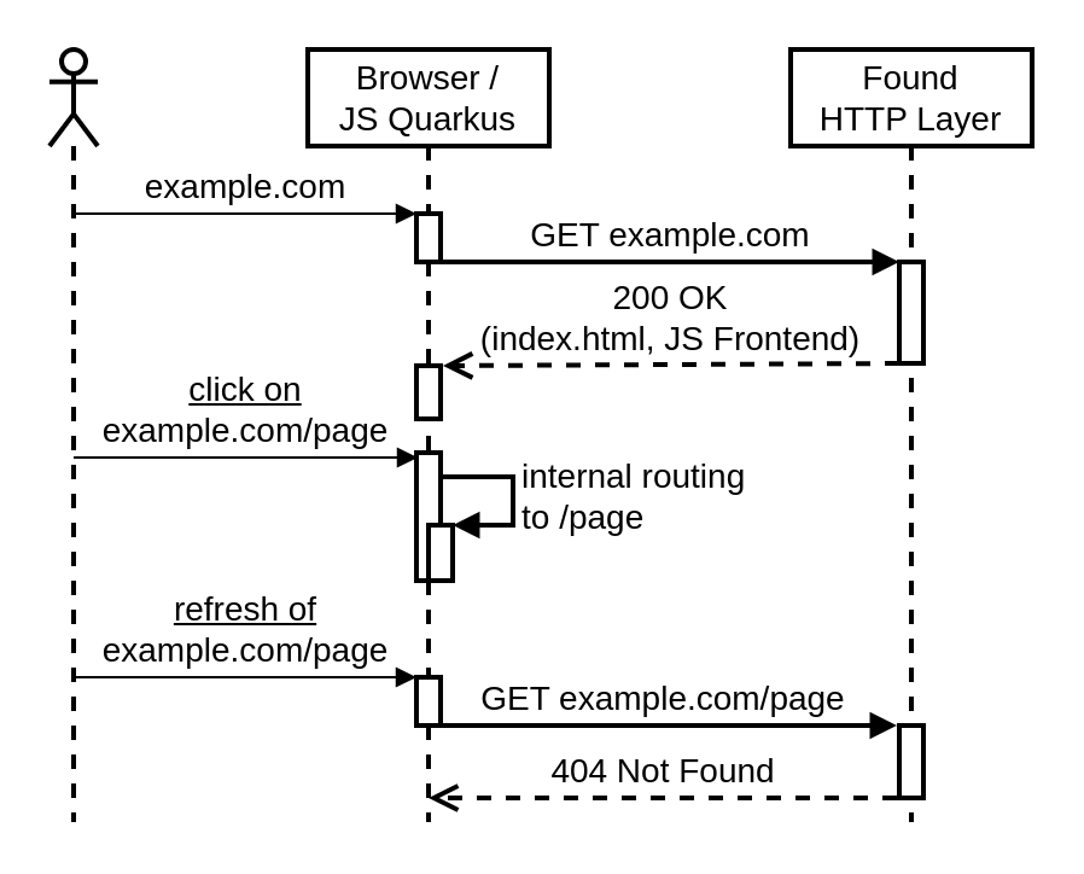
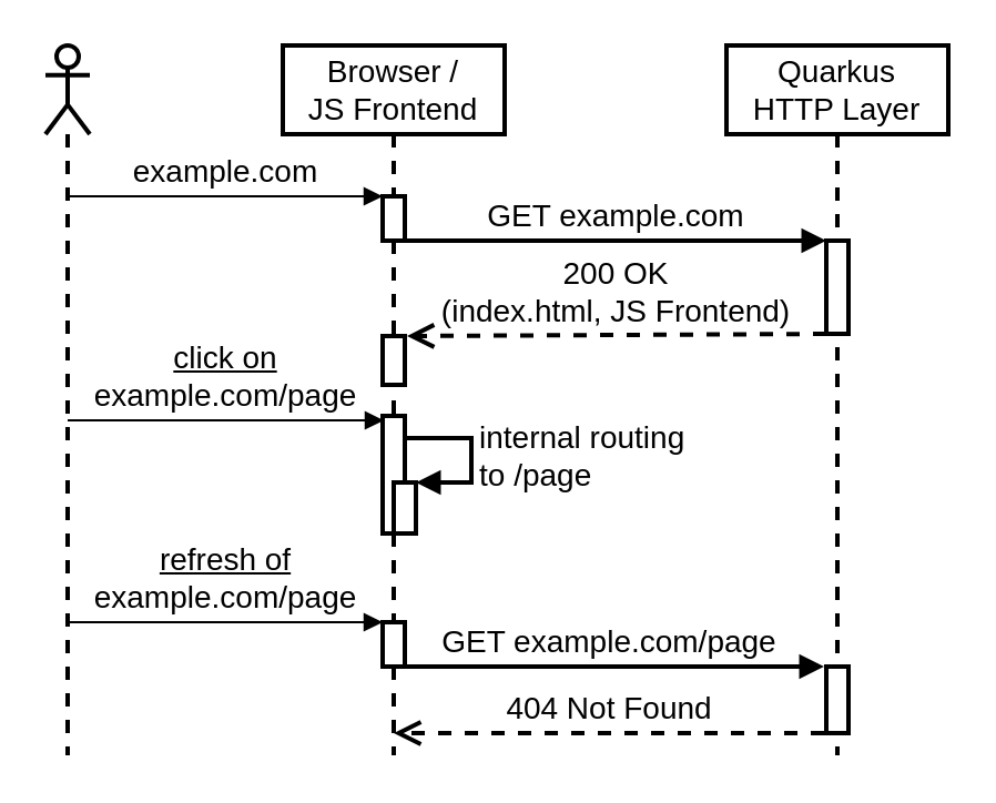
  <mxCell id="0" />
  <mxCell id="1" parent="0" />
- <mxCell id="2" value="Browser / &lt;br&gt;JS Quarkus" style="shape=umlLifeline;perimeter=lifelinePerimeter;whiteSpace=wrap;html=1;container=1;collapsible=0;recursiveResize=0;outlineConnect=0;fontSize=14;strokeWidth=2;" parent="1" vertex="1"><mxGeometry x="127" y="20" width="100" height="320" as="geometry" /></mxCell>
+ <mxCell id="2" value="Browser / &lt;br&gt;JS Frontend" style="shape=umlLifeline;perimeter=lifelinePerimeter;whiteSpace=wrap;html=1;container=1;collapsible=0;recursiveResize=0;outlineConnect=0;fontSize=14;strokeWidth=2;" parent="1" vertex="1"><mxGeometry x="127" y="20" width="100" height="320" as="geometry" /></mxCell>
  <mxCell id="3" value="" style="html=1;points=[];perimeter=orthogonalPerimeter;fontSize=14;strokeWidth=2;" parent="2" vertex="1"><mxGeometry x="45" y="68" width="10" height="20" as="geometry" /></mxCell>
- <mxCell id="4" value="Found&lt;br&gt;HTTP Layer" style="shape=umlLifeline;perimeter=lifelinePerimeter;whiteSpace=wrap;html=1;container=1;collapsible=0;recursiveResize=0;outlineConnect=0;fontSize=14;strokeWidth=2;" parent="1" vertex="1"><mxGeometry x="327" y="20" width="100" height="320" as="geometry" /></mxCell>
+ <mxCell id="4" value="Quarkus&lt;br&gt;HTTP Layer" style="shape=umlLifeline;perimeter=lifelinePerimeter;whiteSpace=wrap;html=1;container=1;collapsible=0;recursiveResize=0;outlineConnect=0;fontSize=14;strokeWidth=2;" parent="1" vertex="1"><mxGeometry x="327" y="20" width="100" height="320" as="geometry" /></mxCell>
  <mxCell id="5" value="" style="html=1;points=[];perimeter=orthogonalPerimeter;fontSize=14;strokeWidth=2;" parent="4" vertex="1"><mxGeometry x="45" y="88" width="10" height="42" as="geometry" /></mxCell>
  <mxCell id="6" value="GET example.com" style="html=1;verticalAlign=bottom;endArrow=block;entryX=0;entryY=0;fontSize=14;exitX=1;exitY=1;exitDx=0;exitDy=0;exitPerimeter=0;strokeWidth=2;" parent="1" source="3" target="5" edge="1"><mxGeometry relative="1" as="geometry"><mxPoint x="242" y="108" as="sourcePoint" /></mxGeometry></mxCell>
  <mxCell id="7" value="example.com" style="html=1;verticalAlign=bottom;endArrow=block;entryX=0;entryY=0;fontSize=14;" parent="1" source="11" target="3" edge="1"><mxGeometry relative="1" as="geometry"><mxPoint x="36.5" y="88" as="sourcePoint" /></mxGeometry></mxCell>
  <mxCell id="8" value="" style="html=1;points=[];perimeter=orthogonalPerimeter;fontSize=14;strokeWidth=2;" parent="1" vertex="1"><mxGeometry x="172" y="151" width="10" height="22" as="geometry" /></mxCell>
  <mxCell id="9" value="200 OK&lt;br&gt;(index.html,&amp;nbsp;JS Frontend)" style="html=1;verticalAlign=bottom;endArrow=open;dashed=1;endSize=8;exitX=0;exitY=1;fontSize=14;entryX=1.1;entryY=0;entryDx=0;entryDy=0;entryPerimeter=0;exitDx=0;exitDy=0;exitPerimeter=0;labelBackgroundColor=none;strokeWidth=2;" parent="1" source="5" target="8" edge="1"><mxGeometry relative="1" as="geometry"><mxPoint x="207" y="148" as="targetPoint" /></mxGeometry></mxCell>
  <mxCell id="10" value="&lt;u&gt;click on&lt;/u&gt;&lt;br&gt;example.com/page" style="html=1;verticalAlign=bottom;endArrow=block;entryX=0;entryY=0;fontSize=14;labelBackgroundColor=none;" parent="1" source="11" edge="1"><mxGeometry relative="1" as="geometry"><mxPoint x="37" y="189" as="sourcePoint" /><mxPoint x="172.5" y="189" as="targetPoint" /></mxGeometry></mxCell>
  <mxCell id="11" value="" style="shape=umlLifeline;participant=umlActor;perimeter=lifelinePerimeter;whiteSpace=wrap;html=1;container=1;collapsible=0;recursiveResize=0;verticalAlign=top;spacingTop=36;outlineConnect=0;fontSize=14;strokeWidth=2;" parent="1" vertex="1"><mxGeometry x="20" y="20" width="20" height="320" as="geometry" /></mxCell>
  <mxCell id="12" value="internal&amp;nbsp;routing&lt;br&gt;to /page" style="edgeStyle=orthogonalEdgeStyle;html=1;align=left;spacingLeft=2;endArrow=block;rounded=0;entryX=1;entryY=0;fontSize=14;strokeWidth=2;" parent="1" edge="1"><mxGeometry relative="1" as="geometry"><mxPoint x="182" y="197" as="sourcePoint" /><Array as="points"><mxPoint x="212" y="197" /></Array><mxPoint x="187" y="217" as="targetPoint" /></mxGeometry></mxCell>
  <mxCell id="13" value="" style="html=1;points=[];perimeter=orthogonalPerimeter;fontSize=14;strokeWidth=2;" parent="1" vertex="1"><mxGeometry x="172" y="187" width="10" height="53" as="geometry" /></mxCell>
  <mxCell id="14" value="" style="html=1;points=[];perimeter=orthogonalPerimeter;fontSize=14;strokeWidth=2;" parent="1" vertex="1"><mxGeometry x="177" y="217" width="10" height="23" as="geometry" /></mxCell>
  <mxCell id="15" value="" style="html=1;points=[];perimeter=orthogonalPerimeter;fontSize=14;strokeWidth=2;" parent="1" vertex="1"><mxGeometry x="172" y="280" width="10" height="20" as="geometry" /></mxCell>
  <mxCell id="16" value="&lt;u&gt;refresh of&lt;/u&gt;&lt;br&gt;example.com/page" style="html=1;verticalAlign=bottom;endArrow=block;fontSize=14;entryX=0;entryY=0;entryDx=0;entryDy=0;entryPerimeter=0;labelBackgroundColor=none;" parent="1" source="11" target="15" edge="1"><mxGeometry relative="1" as="geometry"><mxPoint x="34" y="280" as="sourcePoint" /><mxPoint x="167" y="280" as="targetPoint" /></mxGeometry></mxCell>
  <mxCell id="17" value="GET example.com/page" style="html=1;verticalAlign=bottom;endArrow=block;fontSize=14;exitX=0.5;exitY=1;exitDx=0;exitDy=0;exitPerimeter=0;entryX=-0.1;entryY=0;entryDx=0;entryDy=0;entryPerimeter=0;labelBackgroundColor=none;strokeWidth=2;" parent="1" source="15" target="18" edge="1"><mxGeometry relative="1" as="geometry"><mxPoint x="187" y="300" as="sourcePoint" /><mxPoint x="317" y="300" as="targetPoint" /></mxGeometry></mxCell>
  <mxCell id="18" value="" style="html=1;points=[];perimeter=orthogonalPerimeter;fontSize=14;strokeWidth=2;" parent="1" vertex="1"><mxGeometry x="372" y="300" width="10" height="30" as="geometry" /></mxCell>
  <mxCell id="19" value="404 Not Found" style="html=1;verticalAlign=bottom;endArrow=open;dashed=1;endSize=8;exitX=-0.1;exitY=1;fontSize=14;exitDx=0;exitDy=0;exitPerimeter=0;labelBackgroundColor=none;strokeWidth=2;" parent="1" source="18" target="2" edge="1"><mxGeometry relative="1" as="geometry"><mxPoint x="183" y="342" as="targetPoint" /><mxPoint x="337" y="342" as="sourcePoint" /></mxGeometry></mxCell>
